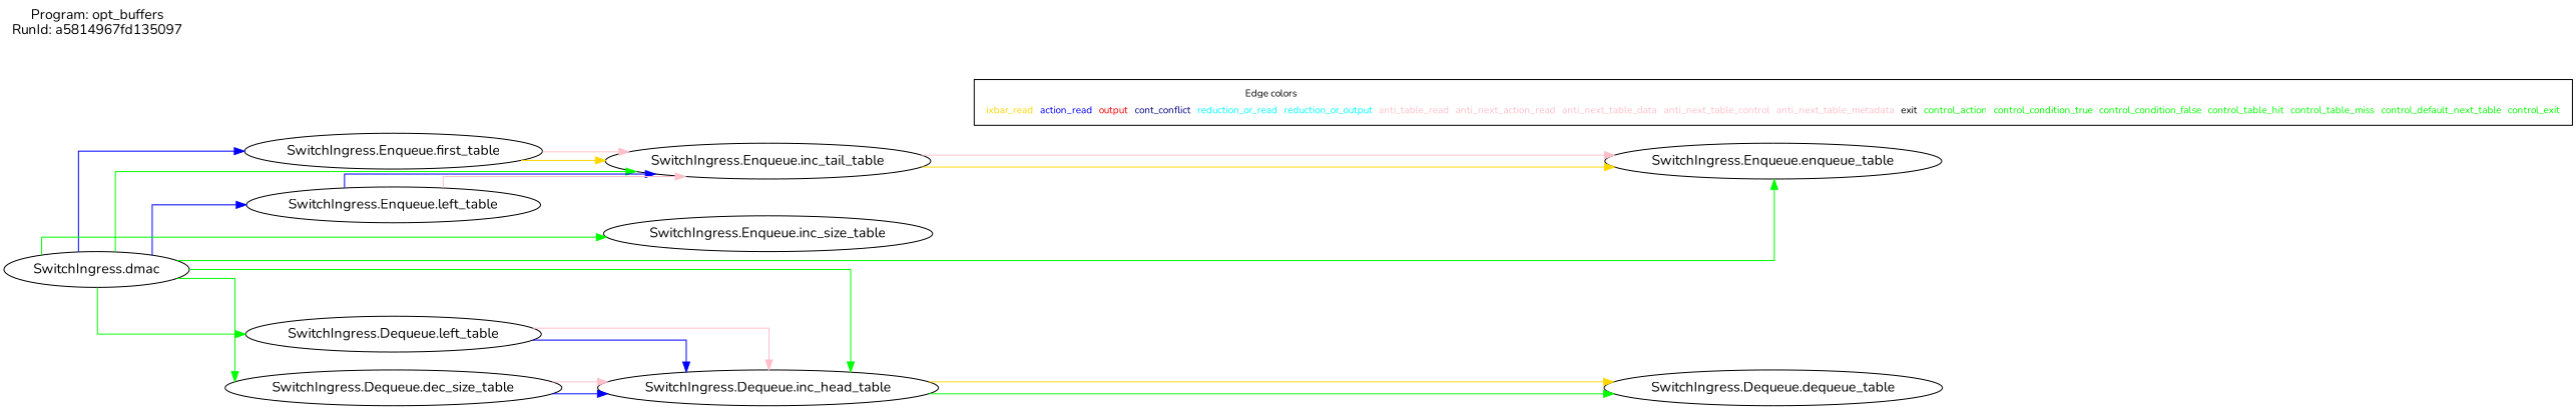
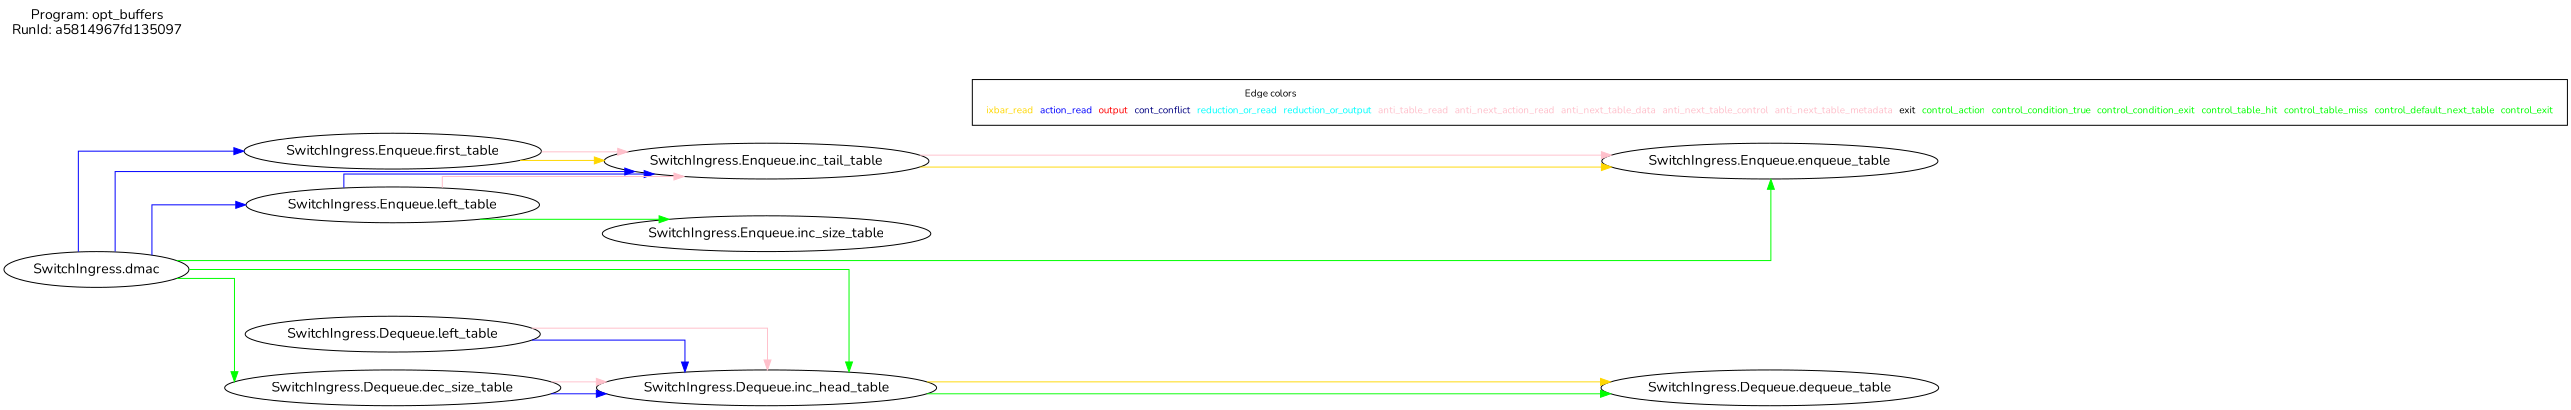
  digraph {
    fontname=Nunito
    label="Program: opt_buffers\nRunId: a5814967fd135097\n"
    labeljust=l
    labelloc=t
    rankdir=LR
    splines=ortho
    node [fontname=Nunito]
    edge [color=green fontname=Nunito]
    "SwitchIngress.Enqueue.inc_tail_table"
    "SwitchIngress.Dequeue.inc_head_table"
    "SwitchIngress.Enqueue.enqueue_table"
    "SwitchIngress.Dequeue.dequeue_table"
-   n5 [fontsize=10 label=<<table border="0" cellborder="0"><tr><td colspan="8">Edge colors</td></tr><tr><td><font color="gold">ixbar_read</font></td><td><font color="blue">action_read</font></td><td><font color="red">output</font></td><td><font color="navy">cont_conflict</font></td><td><font color="cyan">reduction_or_read</font></td><td><font color="cyan">reduction_or_output</font></td><td><font color="pink">anti_table_read</font></td><td><font color="pink">anti_next_action_read</font></td><td><font color="pink">anti_next_table_data</font></td><td><font color="pink">anti_next_table_control</font></td><td><font color="pink">anti_next_table_metadata</font></td><td><font color="black">exit</font></td><td><font color="green">control_action</font></td><td><font color="green">control_condition_true</font></td><td><font color="green">control_condition_false</font></td><td><font color="green">control_table_hit</font></td><td><font color="green">control_table_miss</font></td><td><font color="green">control_default_next_table</font></td><td><font color="green">control_exit</font></td></tr></table>> shape=record]
+   n5 [fontsize=10 label=<<table border="0" cellborder="0"><tr><td colspan="8">Edge colors</td></tr><tr><td><font color="gold">ixbar_read</font></td><td><font color="blue">action_read</font></td><td><font color="red">output</font></td><td><font color="navy">cont_conflict</font></td><td><font color="cyan">reduction_or_read</font></td><td><font color="cyan">reduction_or_output</font></td><td><font color="pink">anti_table_read</font></td><td><font color="pink">anti_next_action_read</font></td><td><font color="pink">anti_next_table_data</font></td><td><font color="pink">anti_next_table_control</font></td><td><font color="pink">anti_next_table_metadata</font></td><td><font color="black">exit</font></td><td><font color="green">control_action</font></td><td><font color="green">control_condition_true</font></td><td><font color="green">control_condition_exit</font></td><td><font color="green">control_table_hit</font></td><td><font color="green">control_table_miss</font></td><td><font color="green">control_default_next_table</font></td><td><font color="green">control_exit</font></td></tr></table>> shape=record]
    "SwitchIngress.dmac"
    "SwitchIngress.Enqueue.left_table"
    "SwitchIngress.Enqueue.first_table"
    "SwitchIngress.Enqueue.inc_size_table"
    "SwitchIngress.Dequeue.left_table"
    "SwitchIngress.Dequeue.dec_size_table"
    subgraph sub_1 {
      rank=same
      "SwitchIngress.Enqueue.inc_tail_table"
      "SwitchIngress.Dequeue.inc_head_table"
    }
    subgraph sub_2 {
      rank=same
      "SwitchIngress.Enqueue.enqueue_table"
      "SwitchIngress.Dequeue.dequeue_table"
    }
    subgraph sub_3 {
      rank=max
      subgraph cluster_4 {
        rank=max
        n5
      }
    }
    "SwitchIngress.Enqueue.inc_tail_table" -> "SwitchIngress.Enqueue.enqueue_table" [color=gold]
    "SwitchIngress.Enqueue.inc_tail_table" -> "SwitchIngress.Enqueue.enqueue_table" [color=pink]
    "SwitchIngress.Dequeue.inc_head_table" -> "SwitchIngress.Dequeue.dequeue_table"
    "SwitchIngress.Dequeue.inc_head_table" -> "SwitchIngress.Dequeue.dequeue_table" [color=gold]
-   "SwitchIngress.dmac" -> "SwitchIngress.Enqueue.inc_tail_table"
+   "SwitchIngress.dmac" -> "SwitchIngress.Enqueue.inc_tail_table" [color=blue]
    "SwitchIngress.dmac" -> "SwitchIngress.Dequeue.inc_head_table"
    "SwitchIngress.dmac" -> "SwitchIngress.Enqueue.enqueue_table"
    "SwitchIngress.dmac" -> "SwitchIngress.Enqueue.left_table" [color=blue]
    "SwitchIngress.dmac" -> "SwitchIngress.Enqueue.first_table" [color=blue]
-   "SwitchIngress.dmac" -> "SwitchIngress.Enqueue.inc_size_table"
-   "SwitchIngress.dmac" -> "SwitchIngress.Dequeue.left_table"
+   "SwitchIngress.Enqueue.left_table" -> "SwitchIngress.Enqueue.inc_size_table"
    "SwitchIngress.dmac" -> "SwitchIngress.Dequeue.dec_size_table"
    "SwitchIngress.Enqueue.left_table" -> "SwitchIngress.Enqueue.inc_tail_table" [color=blue]
    "SwitchIngress.Enqueue.left_table" -> "SwitchIngress.Enqueue.inc_tail_table" [color=pink]
    "SwitchIngress.Enqueue.first_table" -> "SwitchIngress.Enqueue.inc_tail_table" [color=gold]
    "SwitchIngress.Enqueue.first_table" -> "SwitchIngress.Enqueue.inc_tail_table" [color=pink]
    "SwitchIngress.Dequeue.left_table" -> "SwitchIngress.Dequeue.inc_head_table" [color=blue]
    "SwitchIngress.Dequeue.left_table" -> "SwitchIngress.Dequeue.inc_head_table" [color=pink]
    "SwitchIngress.Dequeue.dec_size_table" -> "SwitchIngress.Dequeue.inc_head_table" [color=blue]
    "SwitchIngress.Dequeue.dec_size_table" -> "SwitchIngress.Dequeue.inc_head_table" [color=pink]
  }
